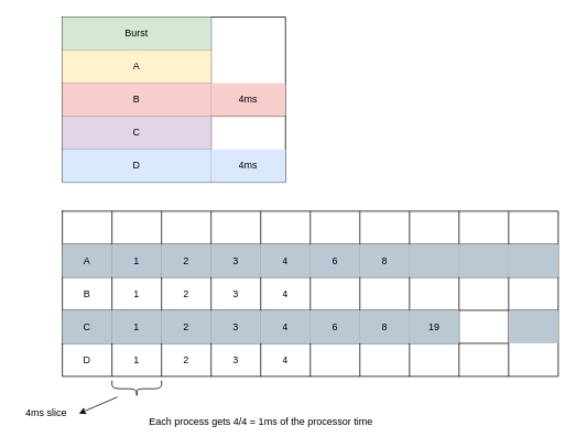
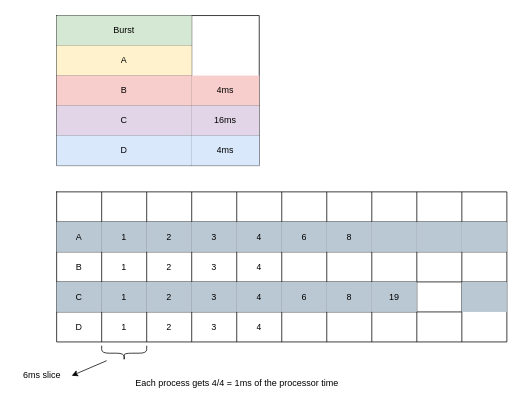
  <mxCell id="0" />
  <mxCell id="1" parent="0" />
  <mxCell id="2" value="" style="shape=table;html=1;whiteSpace=wrap;startSize=0;container=1;collapsible=0;childLayout=tableLayout;" vertex="1" parent="1"><mxGeometry x="75" y="20" width="270" height="200" as="geometry" /></mxCell>
  <mxCell id="3" value="" style="shape=partialRectangle;html=1;whiteSpace=wrap;collapsible=0;dropTarget=0;pointerEvents=0;fillColor=none;top=0;left=0;bottom=0;right=0;points=[[0,0.5],[1,0.5]];portConstraint=eastwest;" vertex="1" parent="2"><mxGeometry width="270" height="40" as="geometry" /></mxCell>
  <mxCell id="4" value="Burst" style="shape=partialRectangle;html=1;whiteSpace=wrap;connectable=0;overflow=hidden;fillColor=#d5e8d4;top=0;left=0;bottom=0;right=0;strokeColor=#82b366;" vertex="1" parent="3"><mxGeometry width="180" height="40" as="geometry" /></mxCell>
  <mxCell id="5" value="" style="shape=partialRectangle;html=1;whiteSpace=wrap;collapsible=0;dropTarget=0;pointerEvents=0;fillColor=none;top=0;left=0;bottom=0;right=0;points=[[0,0.5],[1,0.5]];portConstraint=eastwest;" vertex="1" parent="2"><mxGeometry y="40" width="270" height="40" as="geometry" /></mxCell>
  <mxCell id="6" value="A" style="shape=partialRectangle;html=1;whiteSpace=wrap;connectable=0;overflow=hidden;fillColor=#fff2cc;top=0;left=0;bottom=0;right=0;strokeColor=#d6b656;" vertex="1" parent="5"><mxGeometry width="180" height="40" as="geometry" /></mxCell>
  <mxCell id="7" value="" style="shape=partialRectangle;html=1;whiteSpace=wrap;collapsible=0;dropTarget=0;pointerEvents=0;fillColor=none;top=0;left=0;bottom=0;right=0;points=[[0,0.5],[1,0.5]];portConstraint=eastwest;" vertex="1" parent="2"><mxGeometry y="80" width="270" height="40" as="geometry" /></mxCell>
  <mxCell id="8" value="B" style="shape=partialRectangle;html=1;whiteSpace=wrap;connectable=0;overflow=hidden;fillColor=#f8cecc;top=0;left=0;bottom=0;right=0;strokeColor=#b85450;" vertex="1" parent="7"><mxGeometry width="180" height="40" as="geometry" /></mxCell>
  <mxCell id="9" value="4ms" style="shape=partialRectangle;html=1;whiteSpace=wrap;connectable=0;overflow=hidden;fillColor=#f8cecc;top=0;left=0;bottom=0;right=0;strokeColor=#b85450;" vertex="1" parent="7"><mxGeometry x="180" width="90" height="40" as="geometry" /></mxCell>
  <mxCell id="10" value="" style="shape=partialRectangle;html=1;whiteSpace=wrap;collapsible=0;dropTarget=0;pointerEvents=0;fillColor=none;top=0;left=0;bottom=0;right=0;points=[[0,0.5],[1,0.5]];portConstraint=eastwest;" vertex="1" parent="2"><mxGeometry y="120" width="270" height="40" as="geometry" /></mxCell>
  <mxCell id="11" value="C" style="shape=partialRectangle;html=1;whiteSpace=wrap;connectable=0;overflow=hidden;fillColor=#e1d5e7;top=0;left=0;bottom=0;right=0;strokeColor=#9673a6;" vertex="1" parent="10"><mxGeometry width="180" height="40" as="geometry" /></mxCell>
+ <mxCell id="12" value="16ms" style="shape=partialRectangle;html=1;whiteSpace=wrap;connectable=0;overflow=hidden;fillColor=#e1d5e7;top=0;left=0;bottom=0;right=0;strokeColor=#9673a6;" vertex="1" parent="10"><mxGeometry x="180" width="90" height="40" as="geometry" /></mxCell>
  <mxCell id="13" value="" style="shape=partialRectangle;html=1;whiteSpace=wrap;collapsible=0;dropTarget=0;pointerEvents=0;fillColor=none;top=0;left=0;bottom=0;right=0;points=[[0,0.5],[1,0.5]];portConstraint=eastwest;" vertex="1" parent="2"><mxGeometry y="160" width="270" height="40" as="geometry" /></mxCell>
  <mxCell id="14" value="D" style="shape=partialRectangle;html=1;whiteSpace=wrap;connectable=0;overflow=hidden;fillColor=#dae8fc;top=0;left=0;bottom=0;right=0;strokeColor=#6c8ebf;" vertex="1" parent="13"><mxGeometry width="180" height="40" as="geometry" /></mxCell>
  <mxCell id="15" value="4ms" style="shape=partialRectangle;html=1;whiteSpace=wrap;connectable=0;overflow=hidden;fillColor=#dae8fc;top=0;left=0;bottom=0;right=0;strokeColor=#6c8ebf;" vertex="1" parent="13"><mxGeometry x="180" width="90" height="40" as="geometry" /></mxCell>
  <mxCell id="16" value="" style="shape=table;html=1;whiteSpace=wrap;startSize=0;container=1;collapsible=0;childLayout=tableLayout;" vertex="1" parent="1"><mxGeometry x="75" y="255" width="600" height="200" as="geometry" /></mxCell>
  <mxCell id="17" value="" style="shape=partialRectangle;html=1;whiteSpace=wrap;collapsible=0;dropTarget=0;pointerEvents=0;fillColor=none;top=0;left=0;bottom=0;right=0;points=[[0,0.5],[1,0.5]];portConstraint=eastwest;" vertex="1" parent="16"><mxGeometry width="600" height="40" as="geometry" /></mxCell>
  <mxCell id="18" value="" style="shape=partialRectangle;html=1;whiteSpace=wrap;connectable=0;overflow=hidden;fillColor=none;top=0;left=0;bottom=0;right=0;" vertex="1" parent="17"><mxGeometry width="60" height="40" as="geometry" /></mxCell>
  <mxCell id="19" value="" style="shape=partialRectangle;html=1;whiteSpace=wrap;connectable=0;overflow=hidden;fillColor=none;top=0;left=0;bottom=0;right=0;" vertex="1" parent="17"><mxGeometry x="60" width="60" height="40" as="geometry" /></mxCell>
  <mxCell id="20" value="" style="shape=partialRectangle;html=1;whiteSpace=wrap;connectable=0;overflow=hidden;fillColor=none;top=0;left=0;bottom=0;right=0;" vertex="1" parent="17"><mxGeometry x="120" width="60" height="40" as="geometry" /></mxCell>
  <mxCell id="21" value="" style="shape=partialRectangle;html=1;whiteSpace=wrap;connectable=0;overflow=hidden;fillColor=none;top=0;left=0;bottom=0;right=0;" vertex="1" parent="17"><mxGeometry x="180" width="60" height="40" as="geometry" /></mxCell>
  <mxCell id="22" value="" style="shape=partialRectangle;html=1;whiteSpace=wrap;connectable=0;overflow=hidden;fillColor=none;top=0;left=0;bottom=0;right=0;" vertex="1" parent="17"><mxGeometry x="240" width="60" height="40" as="geometry" /></mxCell>
  <mxCell id="23" value="" style="shape=partialRectangle;html=1;whiteSpace=wrap;connectable=0;overflow=hidden;fillColor=none;top=0;left=0;bottom=0;right=0;" vertex="1" parent="17"><mxGeometry x="300" width="60" height="40" as="geometry" /></mxCell>
  <mxCell id="24" value="" style="shape=partialRectangle;html=1;whiteSpace=wrap;connectable=0;overflow=hidden;fillColor=none;top=0;left=0;bottom=0;right=0;" vertex="1" parent="17"><mxGeometry x="360" width="60" height="40" as="geometry" /></mxCell>
  <mxCell id="25" value="" style="shape=partialRectangle;html=1;whiteSpace=wrap;connectable=0;overflow=hidden;fillColor=none;top=0;left=0;bottom=0;right=0;" vertex="1" parent="17"><mxGeometry x="420" width="60" height="40" as="geometry" /></mxCell>
  <mxCell id="26" value="" style="shape=partialRectangle;html=1;whiteSpace=wrap;connectable=0;overflow=hidden;fillColor=none;top=0;left=0;bottom=0;right=0;" vertex="1" parent="17"><mxGeometry x="480" width="60" height="40" as="geometry" /></mxCell>
  <mxCell id="27" value="" style="shape=partialRectangle;html=1;whiteSpace=wrap;connectable=0;overflow=hidden;fillColor=none;top=0;left=0;bottom=0;right=0;" vertex="1" parent="17"><mxGeometry x="540" width="60" height="40" as="geometry" /></mxCell>
  <mxCell id="28" value="" style="shape=partialRectangle;html=1;whiteSpace=wrap;collapsible=0;dropTarget=0;pointerEvents=0;fillColor=none;top=0;left=0;bottom=0;right=0;points=[[0,0.5],[1,0.5]];portConstraint=eastwest;" vertex="1" parent="16"><mxGeometry y="40" width="600" height="40" as="geometry" /></mxCell>
  <mxCell id="29" value="A" style="shape=partialRectangle;html=1;whiteSpace=wrap;connectable=0;overflow=hidden;fillColor=#bac8d3;top=0;left=0;bottom=0;right=0;strokeColor=#23445d;" vertex="1" parent="28"><mxGeometry width="60" height="40" as="geometry" /></mxCell>
  <mxCell id="30" value="1" style="shape=partialRectangle;html=1;whiteSpace=wrap;connectable=0;overflow=hidden;fillColor=#bac8d3;top=0;left=0;bottom=0;right=0;strokeColor=#23445d;" vertex="1" parent="28"><mxGeometry x="60" width="60" height="40" as="geometry" /></mxCell>
  <mxCell id="31" value="2" style="shape=partialRectangle;html=1;whiteSpace=wrap;connectable=0;overflow=hidden;fillColor=#bac8d3;top=0;left=0;bottom=0;right=0;strokeColor=#23445d;" vertex="1" parent="28"><mxGeometry x="120" width="60" height="40" as="geometry" /></mxCell>
  <mxCell id="32" value="3" style="shape=partialRectangle;html=1;whiteSpace=wrap;connectable=0;overflow=hidden;fillColor=#bac8d3;top=0;left=0;bottom=0;right=0;strokeColor=#23445d;" vertex="1" parent="28"><mxGeometry x="180" width="60" height="40" as="geometry" /></mxCell>
  <mxCell id="33" value="4" style="shape=partialRectangle;html=1;whiteSpace=wrap;connectable=0;overflow=hidden;fillColor=#bac8d3;top=0;left=0;bottom=0;right=0;strokeColor=#23445d;" vertex="1" parent="28"><mxGeometry x="240" width="60" height="40" as="geometry" /></mxCell>
  <mxCell id="34" value="6" style="shape=partialRectangle;html=1;whiteSpace=wrap;connectable=0;overflow=hidden;fillColor=#bac8d3;top=0;left=0;bottom=0;right=0;strokeColor=#23445d;" vertex="1" parent="28"><mxGeometry x="300" width="60" height="40" as="geometry" /></mxCell>
  <mxCell id="35" value="8" style="shape=partialRectangle;html=1;whiteSpace=wrap;connectable=0;overflow=hidden;fillColor=#bac8d3;top=0;left=0;bottom=0;right=0;strokeColor=#23445d;" vertex="1" parent="28"><mxGeometry x="360" width="60" height="40" as="geometry" /></mxCell>
  <mxCell id="36" value="" style="shape=partialRectangle;html=1;whiteSpace=wrap;connectable=0;overflow=hidden;fillColor=#bac8d3;top=0;left=0;bottom=0;right=0;strokeColor=#23445d;" vertex="1" parent="28"><mxGeometry x="420" width="60" height="40" as="geometry" /></mxCell>
  <mxCell id="37" value="" style="shape=partialRectangle;html=1;whiteSpace=wrap;connectable=0;overflow=hidden;fillColor=#bac8d3;top=0;left=0;bottom=0;right=0;strokeColor=#23445d;" vertex="1" parent="28"><mxGeometry x="480" width="60" height="40" as="geometry" /></mxCell>
  <mxCell id="38" value="" style="shape=partialRectangle;html=1;whiteSpace=wrap;connectable=0;overflow=hidden;fillColor=#bac8d3;top=0;left=0;bottom=0;right=0;strokeColor=#23445d;" vertex="1" parent="28"><mxGeometry x="540" width="60" height="40" as="geometry" /></mxCell>
  <mxCell id="39" value="" style="shape=partialRectangle;html=1;whiteSpace=wrap;collapsible=0;dropTarget=0;pointerEvents=0;fillColor=none;top=0;left=0;bottom=0;right=0;points=[[0,0.5],[1,0.5]];portConstraint=eastwest;" vertex="1" parent="16"><mxGeometry y="80" width="600" height="40" as="geometry" /></mxCell>
  <mxCell id="40" value="B" style="shape=partialRectangle;html=1;whiteSpace=wrap;connectable=0;overflow=hidden;fillColor=none;top=0;left=0;bottom=0;right=0;" vertex="1" parent="39"><mxGeometry width="60" height="40" as="geometry" /></mxCell>
  <mxCell id="41" value="1" style="shape=partialRectangle;html=1;whiteSpace=wrap;connectable=0;overflow=hidden;fillColor=none;top=0;left=0;bottom=0;right=0;" vertex="1" parent="39"><mxGeometry x="60" width="60" height="40" as="geometry" /></mxCell>
  <mxCell id="42" value="2" style="shape=partialRectangle;html=1;whiteSpace=wrap;connectable=0;overflow=hidden;fillColor=none;top=0;left=0;bottom=0;right=0;" vertex="1" parent="39"><mxGeometry x="120" width="60" height="40" as="geometry" /></mxCell>
  <mxCell id="43" value="3" style="shape=partialRectangle;html=1;whiteSpace=wrap;connectable=0;overflow=hidden;fillColor=none;top=0;left=0;bottom=0;right=0;" vertex="1" parent="39"><mxGeometry x="180" width="60" height="40" as="geometry" /></mxCell>
  <mxCell id="44" value="4" style="shape=partialRectangle;html=1;whiteSpace=wrap;connectable=0;overflow=hidden;fillColor=none;top=0;left=0;bottom=0;right=0;" vertex="1" parent="39"><mxGeometry x="240" width="60" height="40" as="geometry" /></mxCell>
  <mxCell id="45" value="" style="shape=partialRectangle;html=1;whiteSpace=wrap;connectable=0;overflow=hidden;fillColor=none;top=0;left=0;bottom=0;right=0;" vertex="1" parent="39"><mxGeometry x="300" width="60" height="40" as="geometry" /></mxCell>
  <mxCell id="46" value="" style="shape=partialRectangle;html=1;whiteSpace=wrap;connectable=0;overflow=hidden;fillColor=none;top=0;left=0;bottom=0;right=0;" vertex="1" parent="39"><mxGeometry x="360" width="60" height="40" as="geometry" /></mxCell>
  <mxCell id="47" value="" style="shape=partialRectangle;html=1;whiteSpace=wrap;connectable=0;overflow=hidden;fillColor=none;top=0;left=0;bottom=0;right=0;" vertex="1" parent="39"><mxGeometry x="420" width="60" height="40" as="geometry" /></mxCell>
  <mxCell id="48" value="" style="shape=partialRectangle;html=1;whiteSpace=wrap;connectable=0;overflow=hidden;fillColor=none;top=0;left=0;bottom=0;right=0;" vertex="1" parent="39"><mxGeometry x="480" width="60" height="40" as="geometry" /></mxCell>
  <mxCell id="49" value="" style="shape=partialRectangle;html=1;whiteSpace=wrap;connectable=0;overflow=hidden;fillColor=none;top=0;left=0;bottom=0;right=0;" vertex="1" parent="39"><mxGeometry x="540" width="60" height="40" as="geometry" /></mxCell>
  <mxCell id="50" value="" style="shape=partialRectangle;html=1;whiteSpace=wrap;collapsible=0;dropTarget=0;pointerEvents=0;fillColor=none;top=0;left=0;bottom=0;right=0;points=[[0,0.5],[1,0.5]];portConstraint=eastwest;" vertex="1" parent="16"><mxGeometry y="120" width="600" height="40" as="geometry" /></mxCell>
  <mxCell id="51" value="C" style="shape=partialRectangle;html=1;whiteSpace=wrap;connectable=0;overflow=hidden;fillColor=#bac8d3;top=0;left=0;bottom=0;right=0;strokeColor=#23445d;" vertex="1" parent="50"><mxGeometry width="60" height="40" as="geometry" /></mxCell>
  <mxCell id="52" value="1" style="shape=partialRectangle;html=1;whiteSpace=wrap;connectable=0;overflow=hidden;fillColor=#bac8d3;top=0;left=0;bottom=0;right=0;strokeColor=#23445d;" vertex="1" parent="50"><mxGeometry x="60" width="60" height="40" as="geometry" /></mxCell>
  <mxCell id="53" value="2" style="shape=partialRectangle;html=1;whiteSpace=wrap;connectable=0;overflow=hidden;fillColor=#bac8d3;top=0;left=0;bottom=0;right=0;strokeColor=#23445d;" vertex="1" parent="50"><mxGeometry x="120" width="60" height="40" as="geometry" /></mxCell>
  <mxCell id="54" value="3" style="shape=partialRectangle;html=1;whiteSpace=wrap;connectable=0;overflow=hidden;fillColor=#bac8d3;top=0;left=0;bottom=0;right=0;strokeColor=#23445d;" vertex="1" parent="50"><mxGeometry x="180" width="60" height="40" as="geometry" /></mxCell>
  <mxCell id="55" value="4" style="shape=partialRectangle;html=1;whiteSpace=wrap;connectable=0;overflow=hidden;fillColor=#bac8d3;top=0;left=0;bottom=0;right=0;strokeColor=#23445d;" vertex="1" parent="50"><mxGeometry x="240" width="60" height="40" as="geometry" /></mxCell>
  <mxCell id="56" value="6" style="shape=partialRectangle;html=1;whiteSpace=wrap;connectable=0;overflow=hidden;fillColor=#bac8d3;top=0;left=0;bottom=0;right=0;strokeColor=#23445d;" vertex="1" parent="50"><mxGeometry x="300" width="60" height="40" as="geometry" /></mxCell>
  <mxCell id="57" value="8" style="shape=partialRectangle;html=1;whiteSpace=wrap;connectable=0;overflow=hidden;fillColor=#bac8d3;top=0;left=0;bottom=0;right=0;strokeColor=#23445d;" vertex="1" parent="50"><mxGeometry x="360" width="60" height="40" as="geometry" /></mxCell>
  <mxCell id="58" value="19" style="shape=partialRectangle;html=1;whiteSpace=wrap;connectable=0;overflow=hidden;fillColor=#bac8d3;top=0;left=0;bottom=0;right=0;strokeColor=#23445d;" vertex="1" parent="50"><mxGeometry x="420" width="60" height="40" as="geometry" /></mxCell>
  <mxCell id="59" value="" style="shape=partialRectangle;html=1;whiteSpace=wrap;connectable=0;overflow=hidden;fillColor=#bac8d3;top=0;left=0;bottom=0;right=0;strokeColor=#23445d;" vertex="1" parent="50"><mxGeometry x="540" width="60" height="40" as="geometry" /></mxCell>
  <mxCell id="60" value="" style="shape=partialRectangle;html=1;whiteSpace=wrap;collapsible=0;dropTarget=0;pointerEvents=0;fillColor=none;top=0;left=0;bottom=0;right=0;points=[[0,0.5],[1,0.5]];portConstraint=eastwest;" vertex="1" parent="16"><mxGeometry y="160" width="600" height="40" as="geometry" /></mxCell>
  <mxCell id="61" value="D" style="shape=partialRectangle;html=1;whiteSpace=wrap;connectable=0;overflow=hidden;fillColor=none;top=0;left=0;bottom=0;right=0;" vertex="1" parent="60"><mxGeometry width="60" height="40" as="geometry" /></mxCell>
  <mxCell id="62" value="1" style="shape=partialRectangle;html=1;whiteSpace=wrap;connectable=0;overflow=hidden;fillColor=none;top=0;left=0;bottom=0;right=0;" vertex="1" parent="60"><mxGeometry x="60" width="60" height="40" as="geometry" /></mxCell>
  <mxCell id="63" value="2" style="shape=partialRectangle;html=1;whiteSpace=wrap;connectable=0;overflow=hidden;fillColor=none;top=0;left=0;bottom=0;right=0;" vertex="1" parent="60"><mxGeometry x="120" width="60" height="40" as="geometry" /></mxCell>
  <mxCell id="64" value="3" style="shape=partialRectangle;html=1;whiteSpace=wrap;connectable=0;overflow=hidden;fillColor=none;top=0;left=0;bottom=0;right=0;" vertex="1" parent="60"><mxGeometry x="180" width="60" height="40" as="geometry" /></mxCell>
  <mxCell id="65" value="4" style="shape=partialRectangle;html=1;whiteSpace=wrap;connectable=0;overflow=hidden;fillColor=none;top=0;left=0;bottom=0;right=0;" vertex="1" parent="60"><mxGeometry x="240" width="60" height="40" as="geometry" /></mxCell>
  <mxCell id="66" value="" style="shape=partialRectangle;html=1;whiteSpace=wrap;connectable=0;overflow=hidden;fillColor=none;top=0;left=0;bottom=0;right=0;" vertex="1" parent="60"><mxGeometry x="300" width="60" height="40" as="geometry" /></mxCell>
  <mxCell id="67" value="" style="shape=partialRectangle;html=1;whiteSpace=wrap;connectable=0;overflow=hidden;fillColor=none;top=0;left=0;bottom=0;right=0;" vertex="1" parent="60"><mxGeometry x="360" width="60" height="40" as="geometry" /></mxCell>
  <mxCell id="68" value="" style="shape=partialRectangle;html=1;whiteSpace=wrap;connectable=0;overflow=hidden;fillColor=none;top=0;left=0;bottom=0;right=0;" vertex="1" parent="60"><mxGeometry x="420" width="60" height="40" as="geometry" /></mxCell>
  <mxCell id="69" value="" style="shape=partialRectangle;html=1;whiteSpace=wrap;connectable=0;overflow=hidden;fillColor=none;top=0;left=0;bottom=0;right=0;" vertex="1" parent="60"><mxGeometry x="480" width="60" height="40" as="geometry" /></mxCell>
  <mxCell id="70" value="" style="shape=partialRectangle;html=1;whiteSpace=wrap;connectable=0;overflow=hidden;fillColor=none;top=0;left=0;bottom=0;right=0;" vertex="1" parent="60"><mxGeometry x="540" width="60" height="40" as="geometry" /></mxCell>
  <mxCell id="71" style="rounded=0;orthogonalLoop=1;jettySize=auto;html=1;" edge="1" parent="1" source="72"><mxGeometry relative="1" as="geometry"><mxPoint x="95" y="500" as="targetPoint" /></mxGeometry></mxCell>
  <mxCell id="72" value="" style="shape=curlyBracket;whiteSpace=wrap;html=1;rounded=1;direction=north;" vertex="1" parent="1"><mxGeometry x="135" y="460" width="60" height="20" as="geometry" /></mxCell>
- <mxCell id="73" value="4ms slice" style="text;html=1;align=center;verticalAlign=middle;resizable=0;points=[];autosize=1;" vertex="1" parent="1"><mxGeometry x="20" y="490" width="70" height="20" as="geometry" /></mxCell>
+ <mxCell id="73" value="6ms slice" style="text;html=1;align=center;verticalAlign=middle;resizable=0;points=[];autosize=1;" vertex="1" parent="1"><mxGeometry x="20" y="490" width="70" height="20" as="geometry" /></mxCell>
  <mxCell id="74" value="Each process gets 4/4 = 1ms of the processor time" style="text;html=1;align=center;verticalAlign=middle;resizable=0;points=[];autosize=1;" vertex="1" parent="1"><mxGeometry x="170" y="500" width="290" height="20" as="geometry" /></mxCell>
